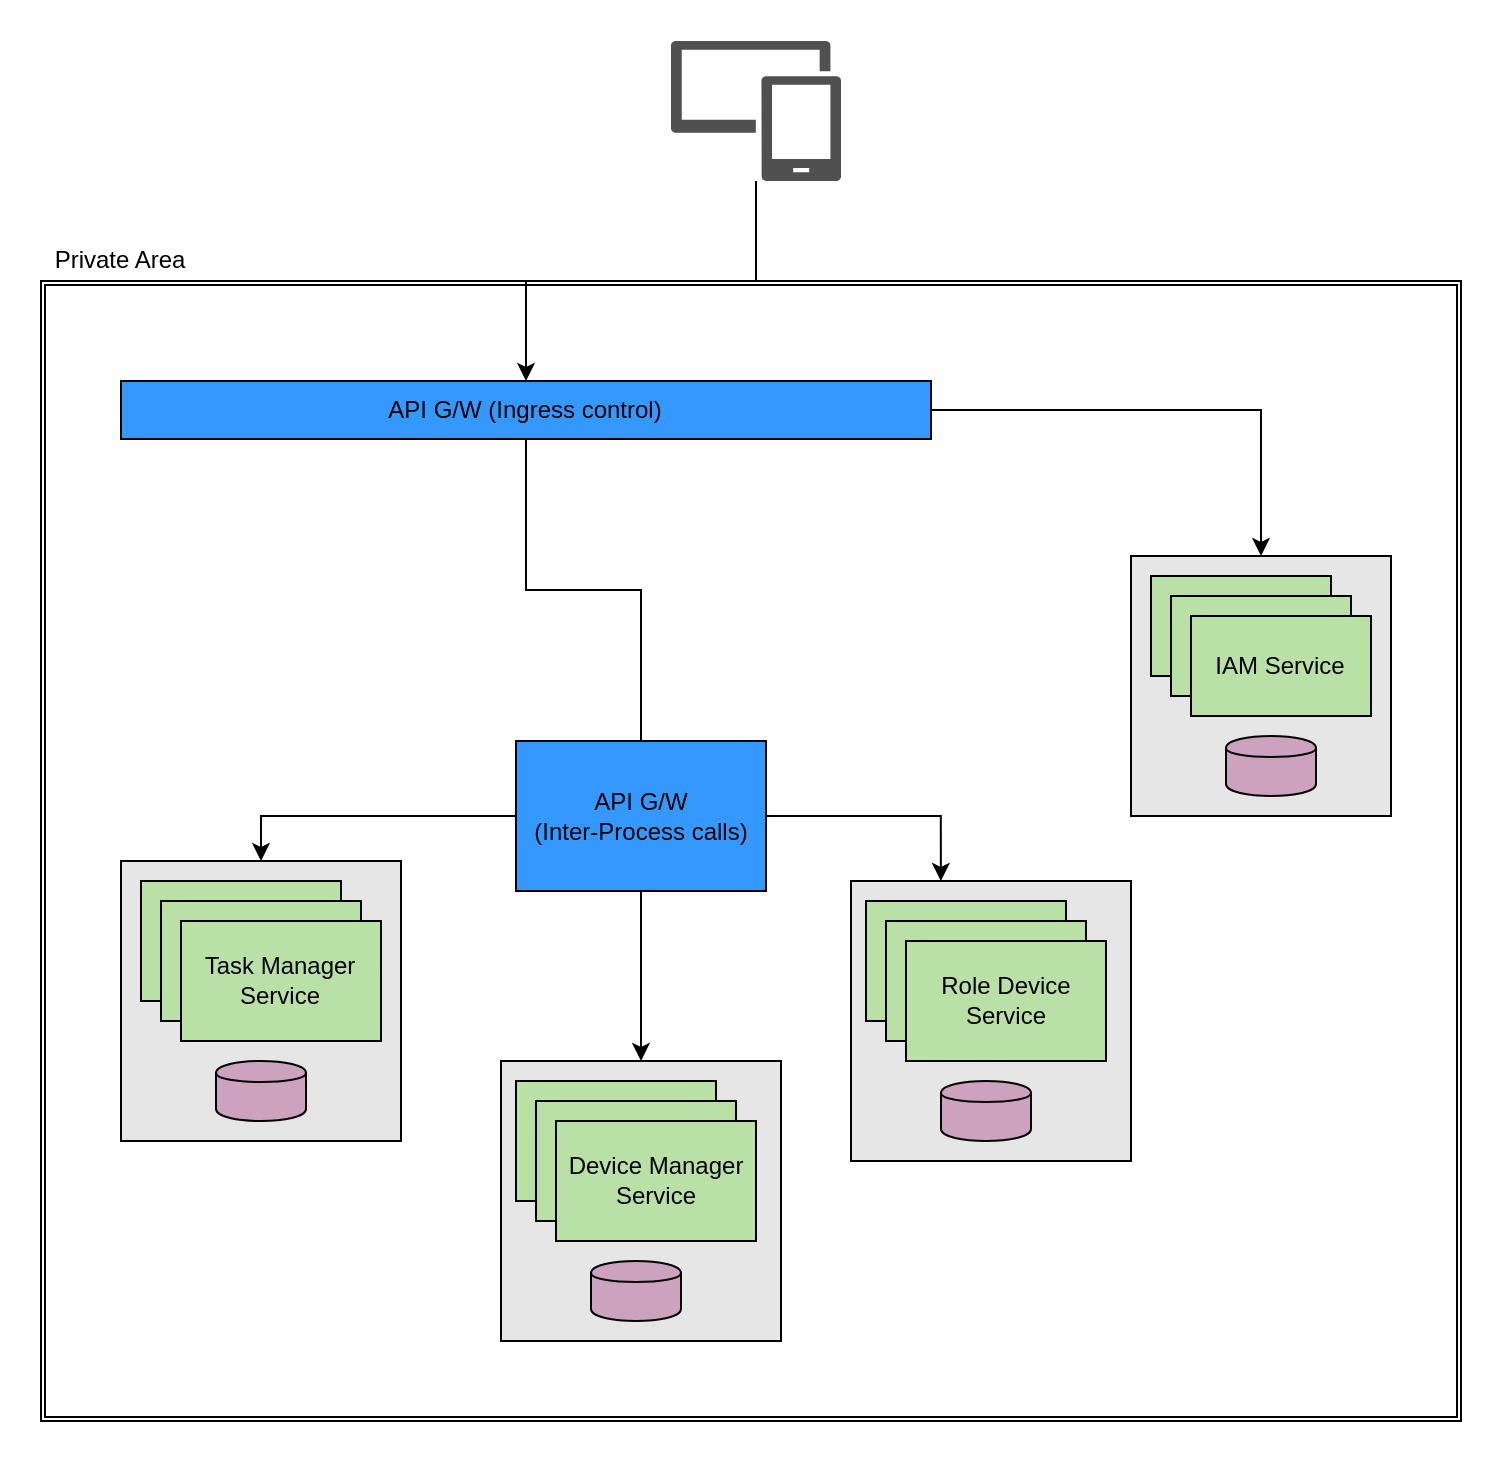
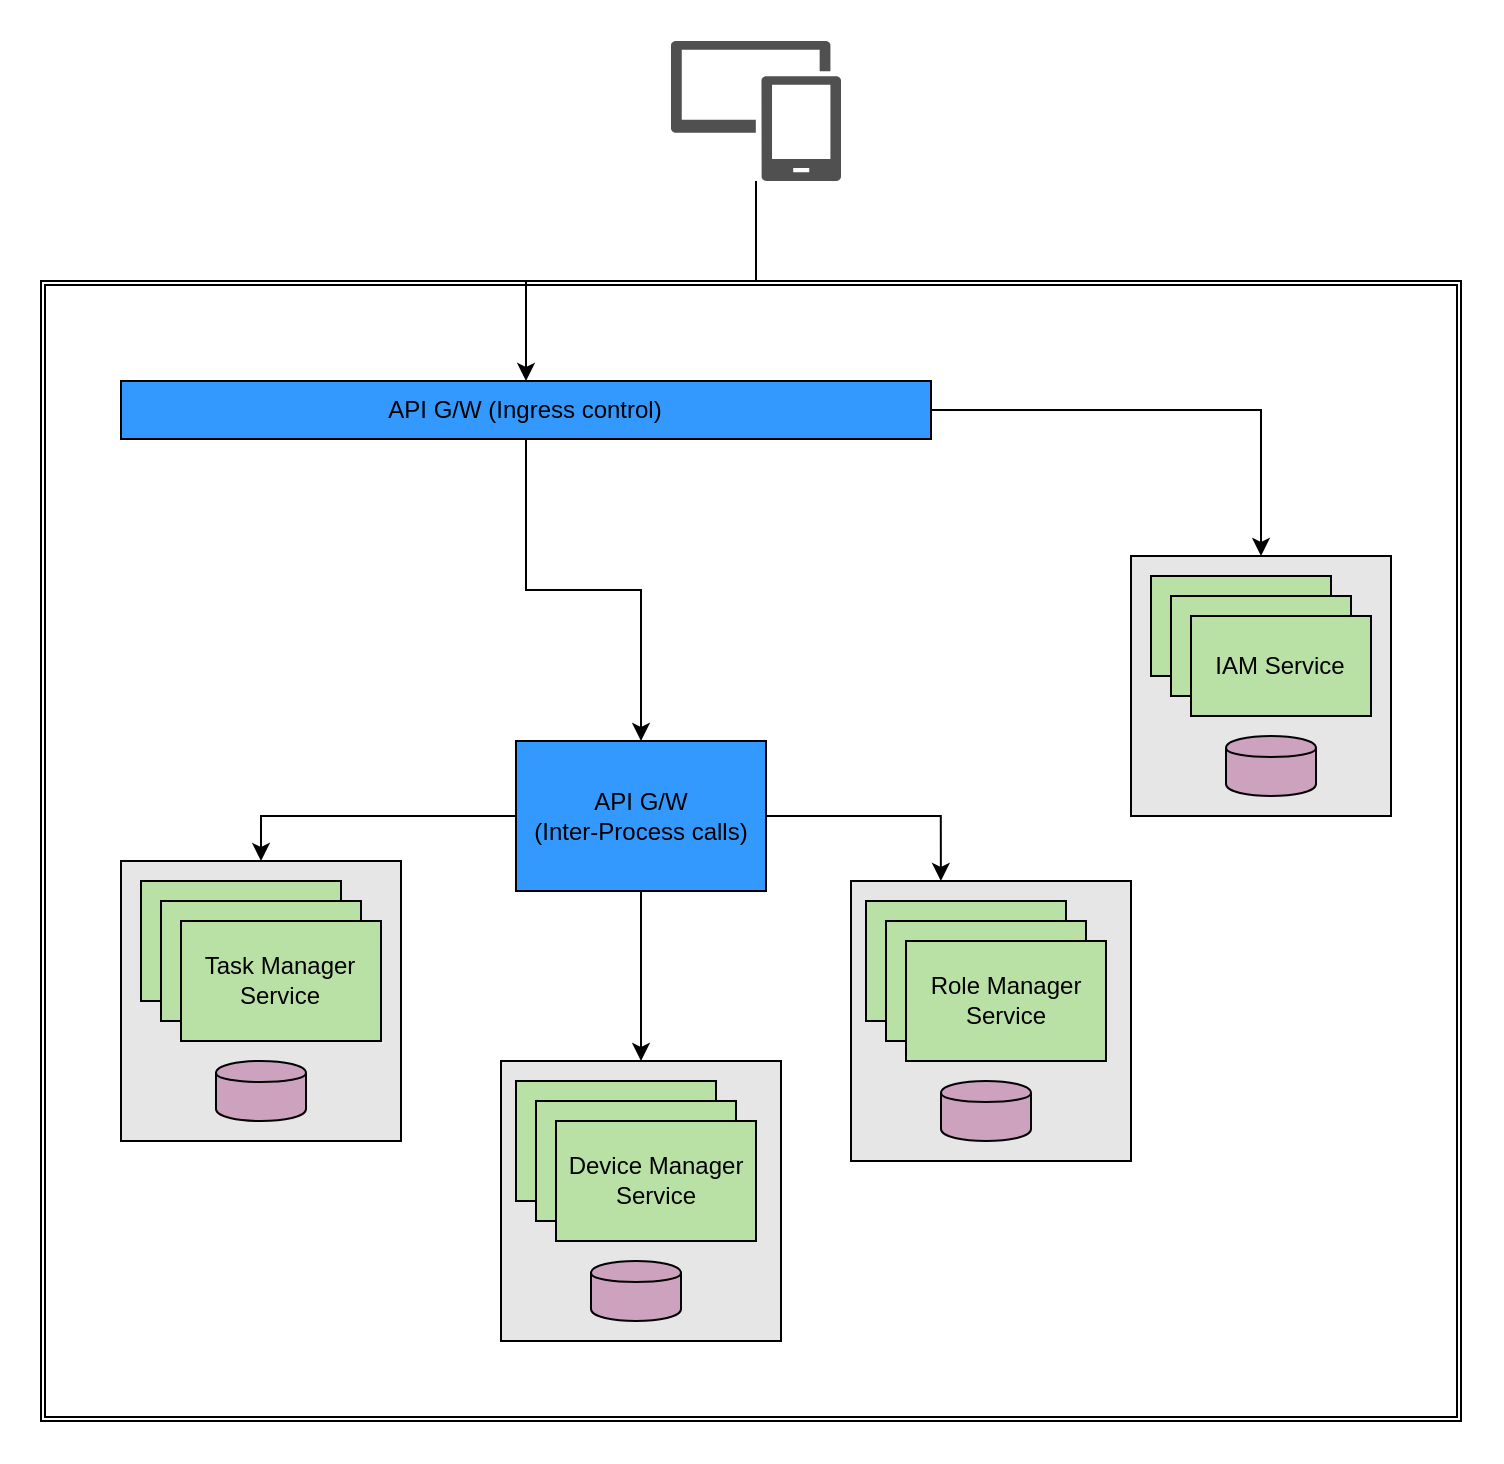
  <mxCell id="0" />
  <mxCell id="1" parent="0" />
  <mxCell id="2" value="" style="shape=ext;double=1;rounded=0;whiteSpace=wrap;html=1;" vertex="1" parent="1"><mxGeometry x="20" y="140" width="710" height="570" as="geometry" /></mxCell>
  <mxCell id="3" value="" style="rounded=0;whiteSpace=wrap;html=1;fillColor=#E6E6E6;" vertex="1" parent="1"><mxGeometry x="60" y="430" width="140" height="140" as="geometry" /></mxCell>
- <mxCell id="4" style="edgeStyle=orthogonalEdgeStyle;rounded=0;orthogonalLoop=1;jettySize=auto;html=1;endArrow=none;" edge="1" parent="1" source="6" target="26"><mxGeometry relative="1" as="geometry" /></mxCell>
+ <mxCell id="4" style="edgeStyle=orthogonalEdgeStyle;rounded=0;orthogonalLoop=1;jettySize=auto;html=1;" edge="1" parent="1" source="6" target="26"><mxGeometry relative="1" as="geometry" /></mxCell>
  <mxCell id="5" style="edgeStyle=orthogonalEdgeStyle;rounded=0;orthogonalLoop=1;jettySize=auto;html=1;entryX=0.5;entryY=0;entryDx=0;entryDy=0;" edge="1" parent="1" source="6" target="16"><mxGeometry relative="1" as="geometry"><Array as="points"><mxPoint x="630" y="230" /><mxPoint x="630" y="230" /></Array></mxGeometry></mxCell>
  <mxCell id="6" value="API G/W (Ingress control)" style="rounded=0;whiteSpace=wrap;html=1;fillColor=#3399FF;" vertex="1" parent="1"><mxGeometry x="60" y="190" width="405" height="29" as="geometry" /></mxCell>
  <mxCell id="7" value="IAM Service" style="rounded=0;whiteSpace=wrap;html=1;fillColor=#B9E0A5;" vertex="1" parent="1"><mxGeometry x="70" y="440" width="100" height="60" as="geometry" /></mxCell>
  <mxCell id="8" value="IAM Service" style="rounded=0;whiteSpace=wrap;html=1;fillColor=#B9E0A5;" vertex="1" parent="1"><mxGeometry x="80" y="450" width="100" height="60" as="geometry" /></mxCell>
  <mxCell id="9" value="Task Manager Service" style="rounded=0;whiteSpace=wrap;html=1;fillColor=#B9E0A5;" vertex="1" parent="1"><mxGeometry x="90" y="460" width="100" height="60" as="geometry" /></mxCell>
  <mxCell id="10" value="" style="shape=cylinder;whiteSpace=wrap;html=1;boundedLbl=1;backgroundOutline=1;fillColor=#CDA2BE;" vertex="1" parent="1"><mxGeometry x="107.5" y="530" width="45" height="30" as="geometry" /></mxCell>
  <mxCell id="11" value="" style="rounded=0;whiteSpace=wrap;html=1;fillColor=#E6E6E6;" vertex="1" parent="1"><mxGeometry x="250" y="530" width="140" height="140" as="geometry" /></mxCell>
  <mxCell id="12" value="IAM Service" style="rounded=0;whiteSpace=wrap;html=1;fillColor=#B9E0A5;" vertex="1" parent="1"><mxGeometry x="257.5" y="540" width="100" height="60" as="geometry" /></mxCell>
  <mxCell id="13" value="IAM Service" style="rounded=0;whiteSpace=wrap;html=1;fillColor=#B9E0A5;" vertex="1" parent="1"><mxGeometry x="267.5" y="550" width="100" height="60" as="geometry" /></mxCell>
  <mxCell id="14" value="Device Manager Service" style="rounded=0;whiteSpace=wrap;html=1;fillColor=#B9E0A5;" vertex="1" parent="1"><mxGeometry x="277.5" y="560" width="100" height="60" as="geometry" /></mxCell>
  <mxCell id="15" value="" style="shape=cylinder;whiteSpace=wrap;html=1;boundedLbl=1;backgroundOutline=1;fillColor=#CDA2BE;" vertex="1" parent="1"><mxGeometry x="295" y="630" width="45" height="30" as="geometry" /></mxCell>
  <mxCell id="16" value="" style="rounded=0;whiteSpace=wrap;html=1;fillColor=#E6E6E6;" vertex="1" parent="1"><mxGeometry x="565" y="277.5" width="130" height="130" as="geometry" /></mxCell>
  <mxCell id="17" value="IAM Service" style="rounded=0;whiteSpace=wrap;html=1;fillColor=#B9E0A5;" vertex="1" parent="1"><mxGeometry x="575" y="287.5" width="90" height="50" as="geometry" /></mxCell>
  <mxCell id="18" value="IAM Service" style="rounded=0;whiteSpace=wrap;html=1;fillColor=#B9E0A5;" vertex="1" parent="1"><mxGeometry x="585" y="297.5" width="90" height="50" as="geometry" /></mxCell>
  <mxCell id="19" value="IAM Service" style="rounded=0;whiteSpace=wrap;html=1;fillColor=#B9E0A5;" vertex="1" parent="1"><mxGeometry x="595" y="307.5" width="90" height="50" as="geometry" /></mxCell>
  <mxCell id="20" value="" style="shape=cylinder;whiteSpace=wrap;html=1;boundedLbl=1;backgroundOutline=1;fillColor=#CDA2BE;" vertex="1" parent="1"><mxGeometry x="612.5" y="367.5" width="45" height="30" as="geometry" /></mxCell>
  <mxCell id="21" style="edgeStyle=orthogonalEdgeStyle;rounded=0;orthogonalLoop=1;jettySize=auto;html=1;" edge="1" parent="1" source="22" target="6"><mxGeometry relative="1" as="geometry" /></mxCell>
  <mxCell id="22" value="" style="pointerEvents=1;shadow=0;dashed=0;html=1;strokeColor=none;labelPosition=center;verticalLabelPosition=bottom;verticalAlign=top;align=center;fillColor=#505050;shape=mxgraph.mscae.intune.device_group" vertex="1" parent="1"><mxGeometry x="335" y="20" width="85" height="70" as="geometry" /></mxCell>
  <mxCell id="23" style="edgeStyle=orthogonalEdgeStyle;rounded=0;orthogonalLoop=1;jettySize=auto;html=1;entryX=0.5;entryY=0;entryDx=0;entryDy=0;" edge="1" parent="1" source="26" target="11"><mxGeometry relative="1" as="geometry" /></mxCell>
  <mxCell id="24" style="edgeStyle=orthogonalEdgeStyle;rounded=0;orthogonalLoop=1;jettySize=auto;html=1;entryX=0.321;entryY=0;entryDx=0;entryDy=0;entryPerimeter=0;" edge="1" parent="1" source="26" target="28"><mxGeometry relative="1" as="geometry" /></mxCell>
  <mxCell id="25" style="edgeStyle=orthogonalEdgeStyle;rounded=0;orthogonalLoop=1;jettySize=auto;html=1;entryX=0.5;entryY=0;entryDx=0;entryDy=0;" edge="1" parent="1" source="26" target="3"><mxGeometry relative="1" as="geometry" /></mxCell>
  <mxCell id="26" value="API G/W &lt;br&gt;(Inter-Process calls)" style="rounded=0;whiteSpace=wrap;html=1;fillColor=#3399FF;" vertex="1" parent="1"><mxGeometry x="257.5" y="370" width="125" height="75" as="geometry" /></mxCell>
- <mxCell id="27" value="Private Area" style="text;html=1;strokeColor=none;fillColor=none;align=center;verticalAlign=middle;whiteSpace=wrap;rounded=0;" vertex="1" parent="1"><mxGeometry x="20" y="120" width="80" height="20" as="geometry" /></mxCell>
  <mxCell id="28" value="" style="rounded=0;whiteSpace=wrap;html=1;fillColor=#E6E6E6;" vertex="1" parent="1"><mxGeometry x="425" y="440" width="140" height="140" as="geometry" /></mxCell>
  <mxCell id="29" value="IAM Service" style="rounded=0;whiteSpace=wrap;html=1;fillColor=#B9E0A5;" vertex="1" parent="1"><mxGeometry x="432.5" y="450" width="100" height="60" as="geometry" /></mxCell>
  <mxCell id="30" value="IAM Service" style="rounded=0;whiteSpace=wrap;html=1;fillColor=#B9E0A5;" vertex="1" parent="1"><mxGeometry x="442.5" y="460" width="100" height="60" as="geometry" /></mxCell>
- <mxCell id="31" value="Role Device Service" style="rounded=0;whiteSpace=wrap;html=1;fillColor=#B9E0A5;" vertex="1" parent="1"><mxGeometry x="452.5" y="470" width="100" height="60" as="geometry" /></mxCell>
+ <mxCell id="31" value="Role Manager Service" style="rounded=0;whiteSpace=wrap;html=1;fillColor=#B9E0A5;" vertex="1" parent="1"><mxGeometry x="452.5" y="470" width="100" height="60" as="geometry" /></mxCell>
  <mxCell id="32" value="" style="shape=cylinder;whiteSpace=wrap;html=1;boundedLbl=1;backgroundOutline=1;fillColor=#CDA2BE;" vertex="1" parent="1"><mxGeometry x="470" y="540" width="45" height="30" as="geometry" /></mxCell>
